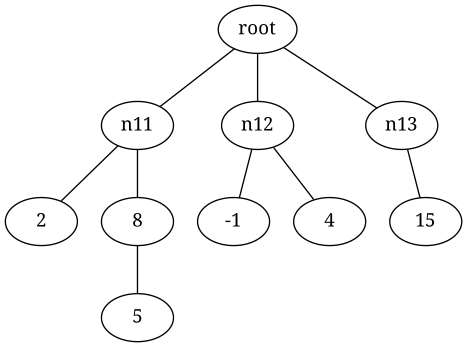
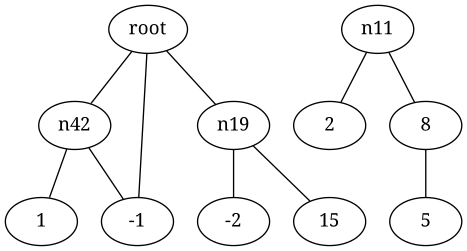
  graph {
    fontname="Noto Serif"
    node [fontname="Noto Serif"]
    edge [fontname="Noto Serif"]
    root
    n11
-   n12
-   n13
+   n12 [label=n42]
+   n13 [label=n19]
    n21 [label=2]
    n23 [label=8]
    n24 [label=-1]
-   n25 [label=4]
+   n25 [label=1]
+   n26 [label=-2]
    n28 [label=15]
    n22 [label=5]
-   root -- n11
+   root -- n24
    root -- n12
    root -- n13
    n11 -- n21
    n11 -- n23
    n12 -- n24
    n12 -- n25
+   n13 -- n26
    n13 -- n28
    n23 -- n22
  }
